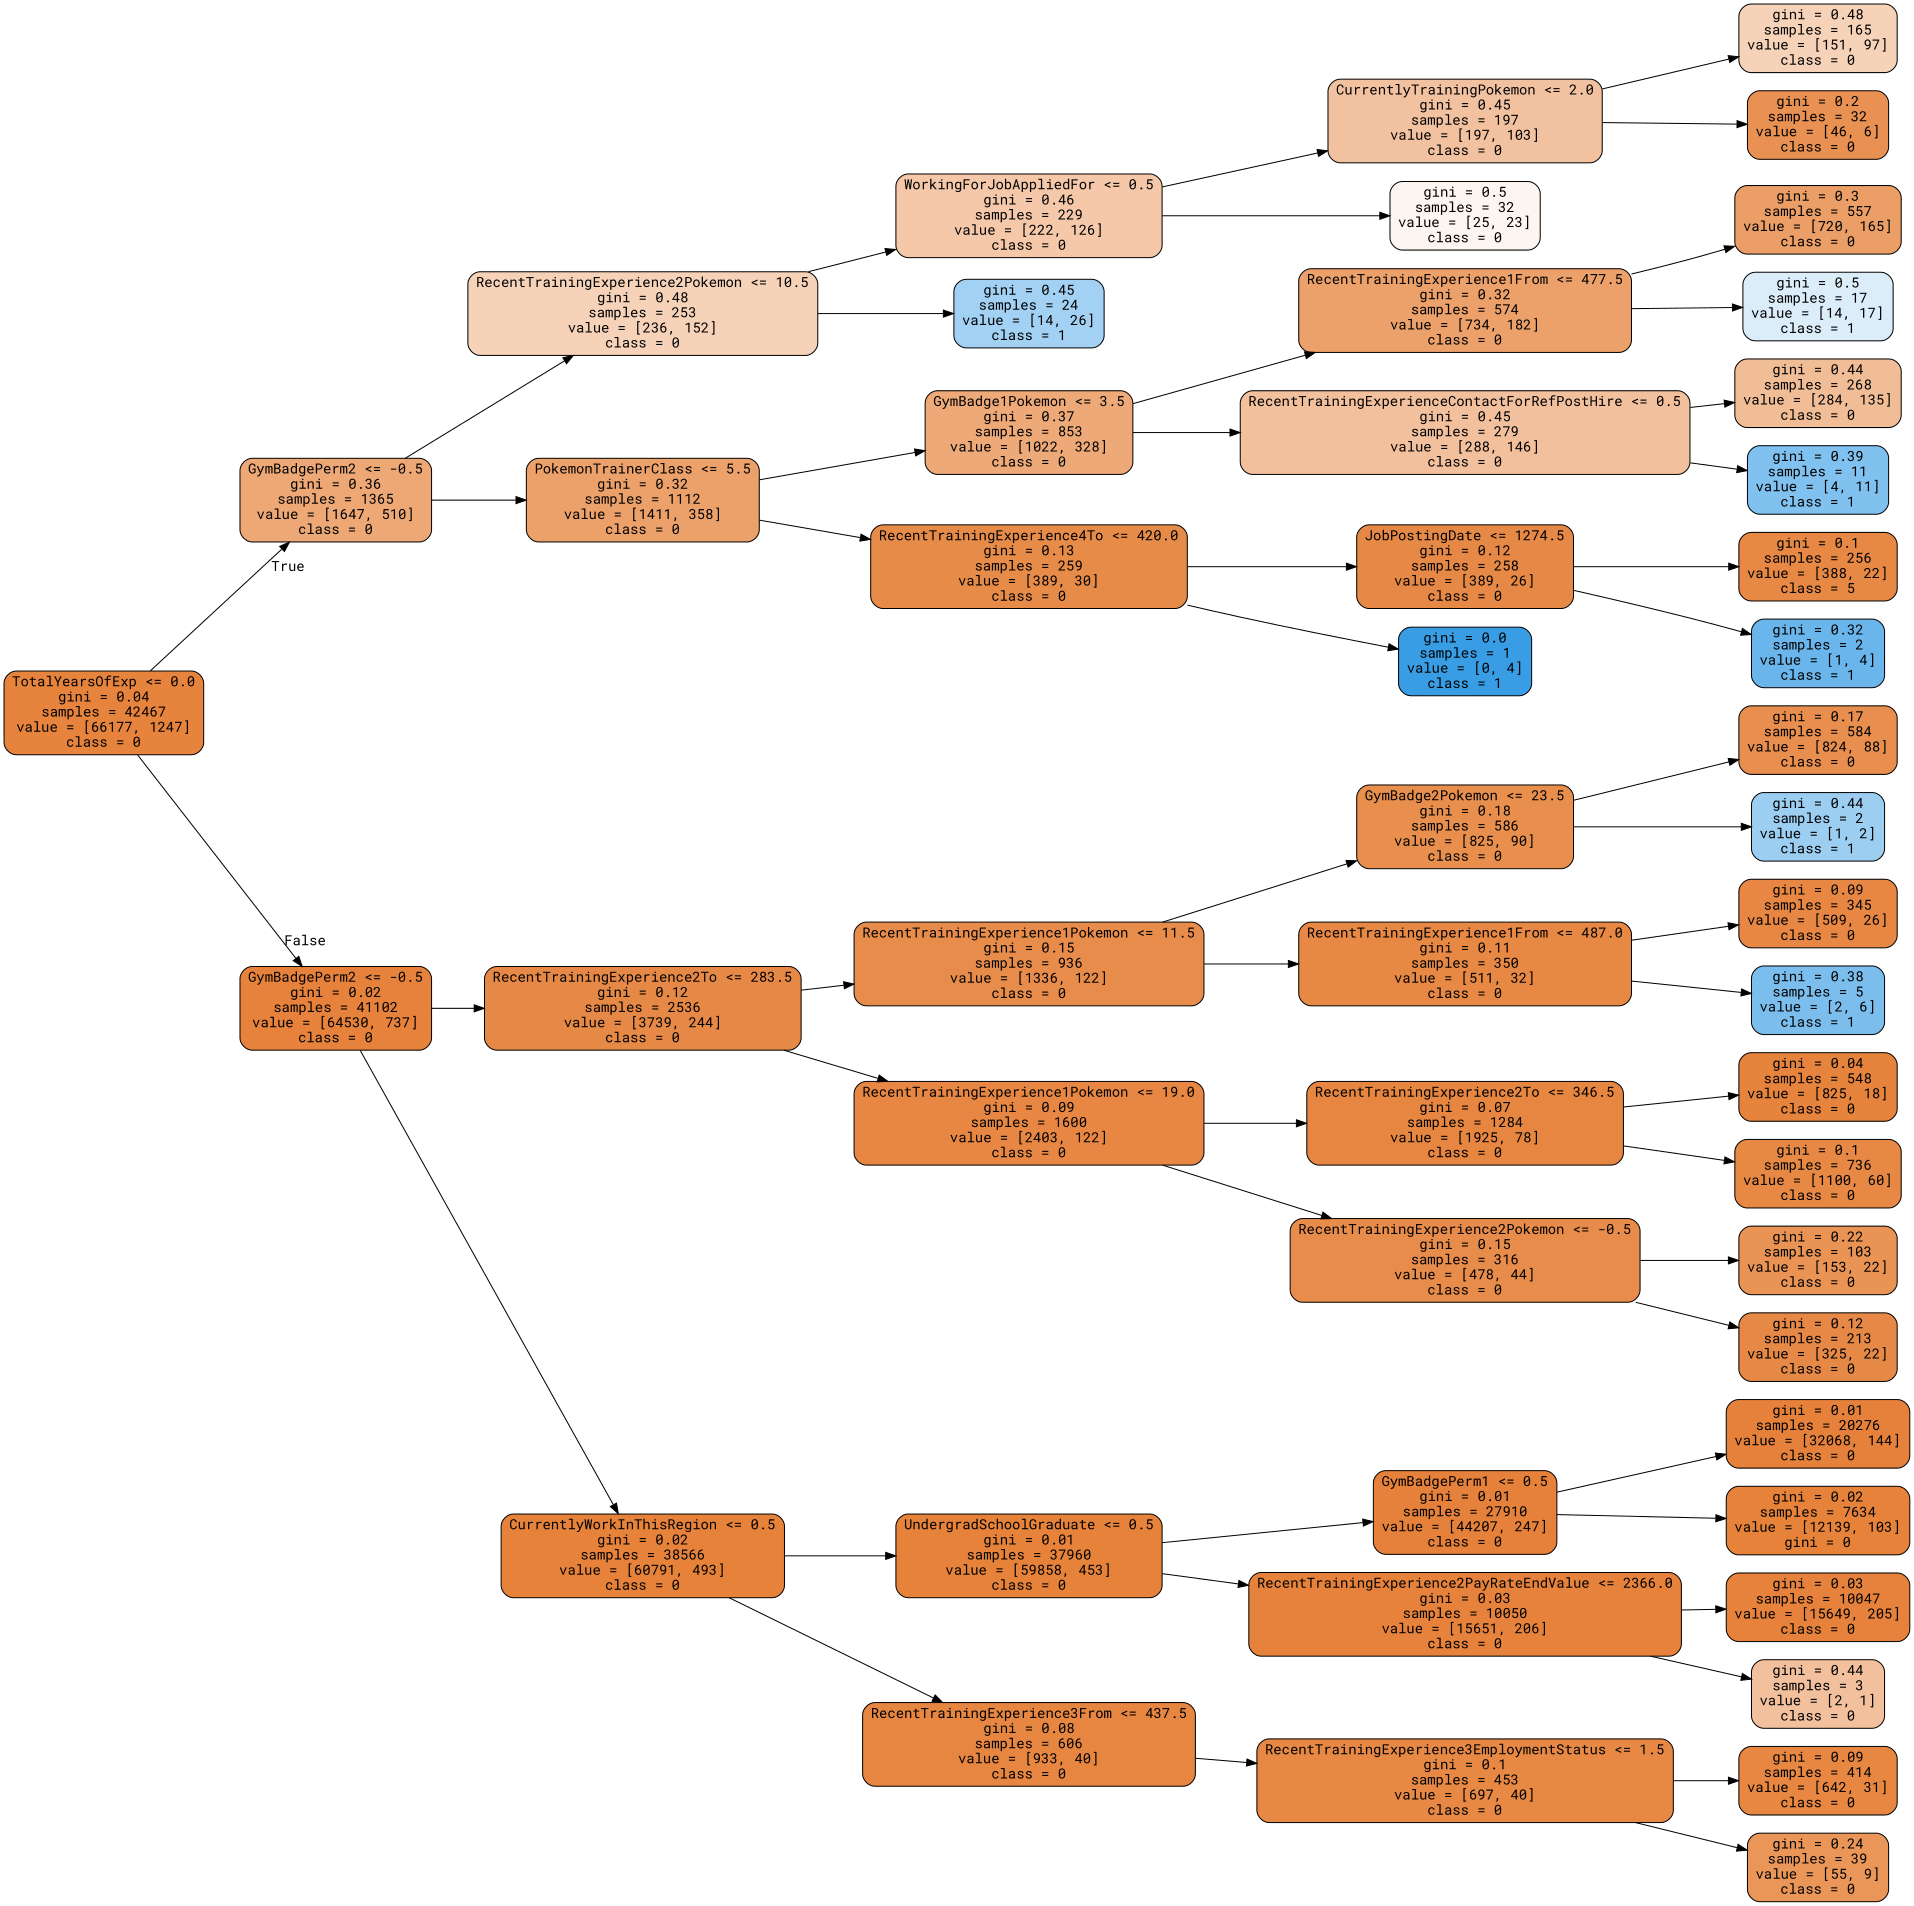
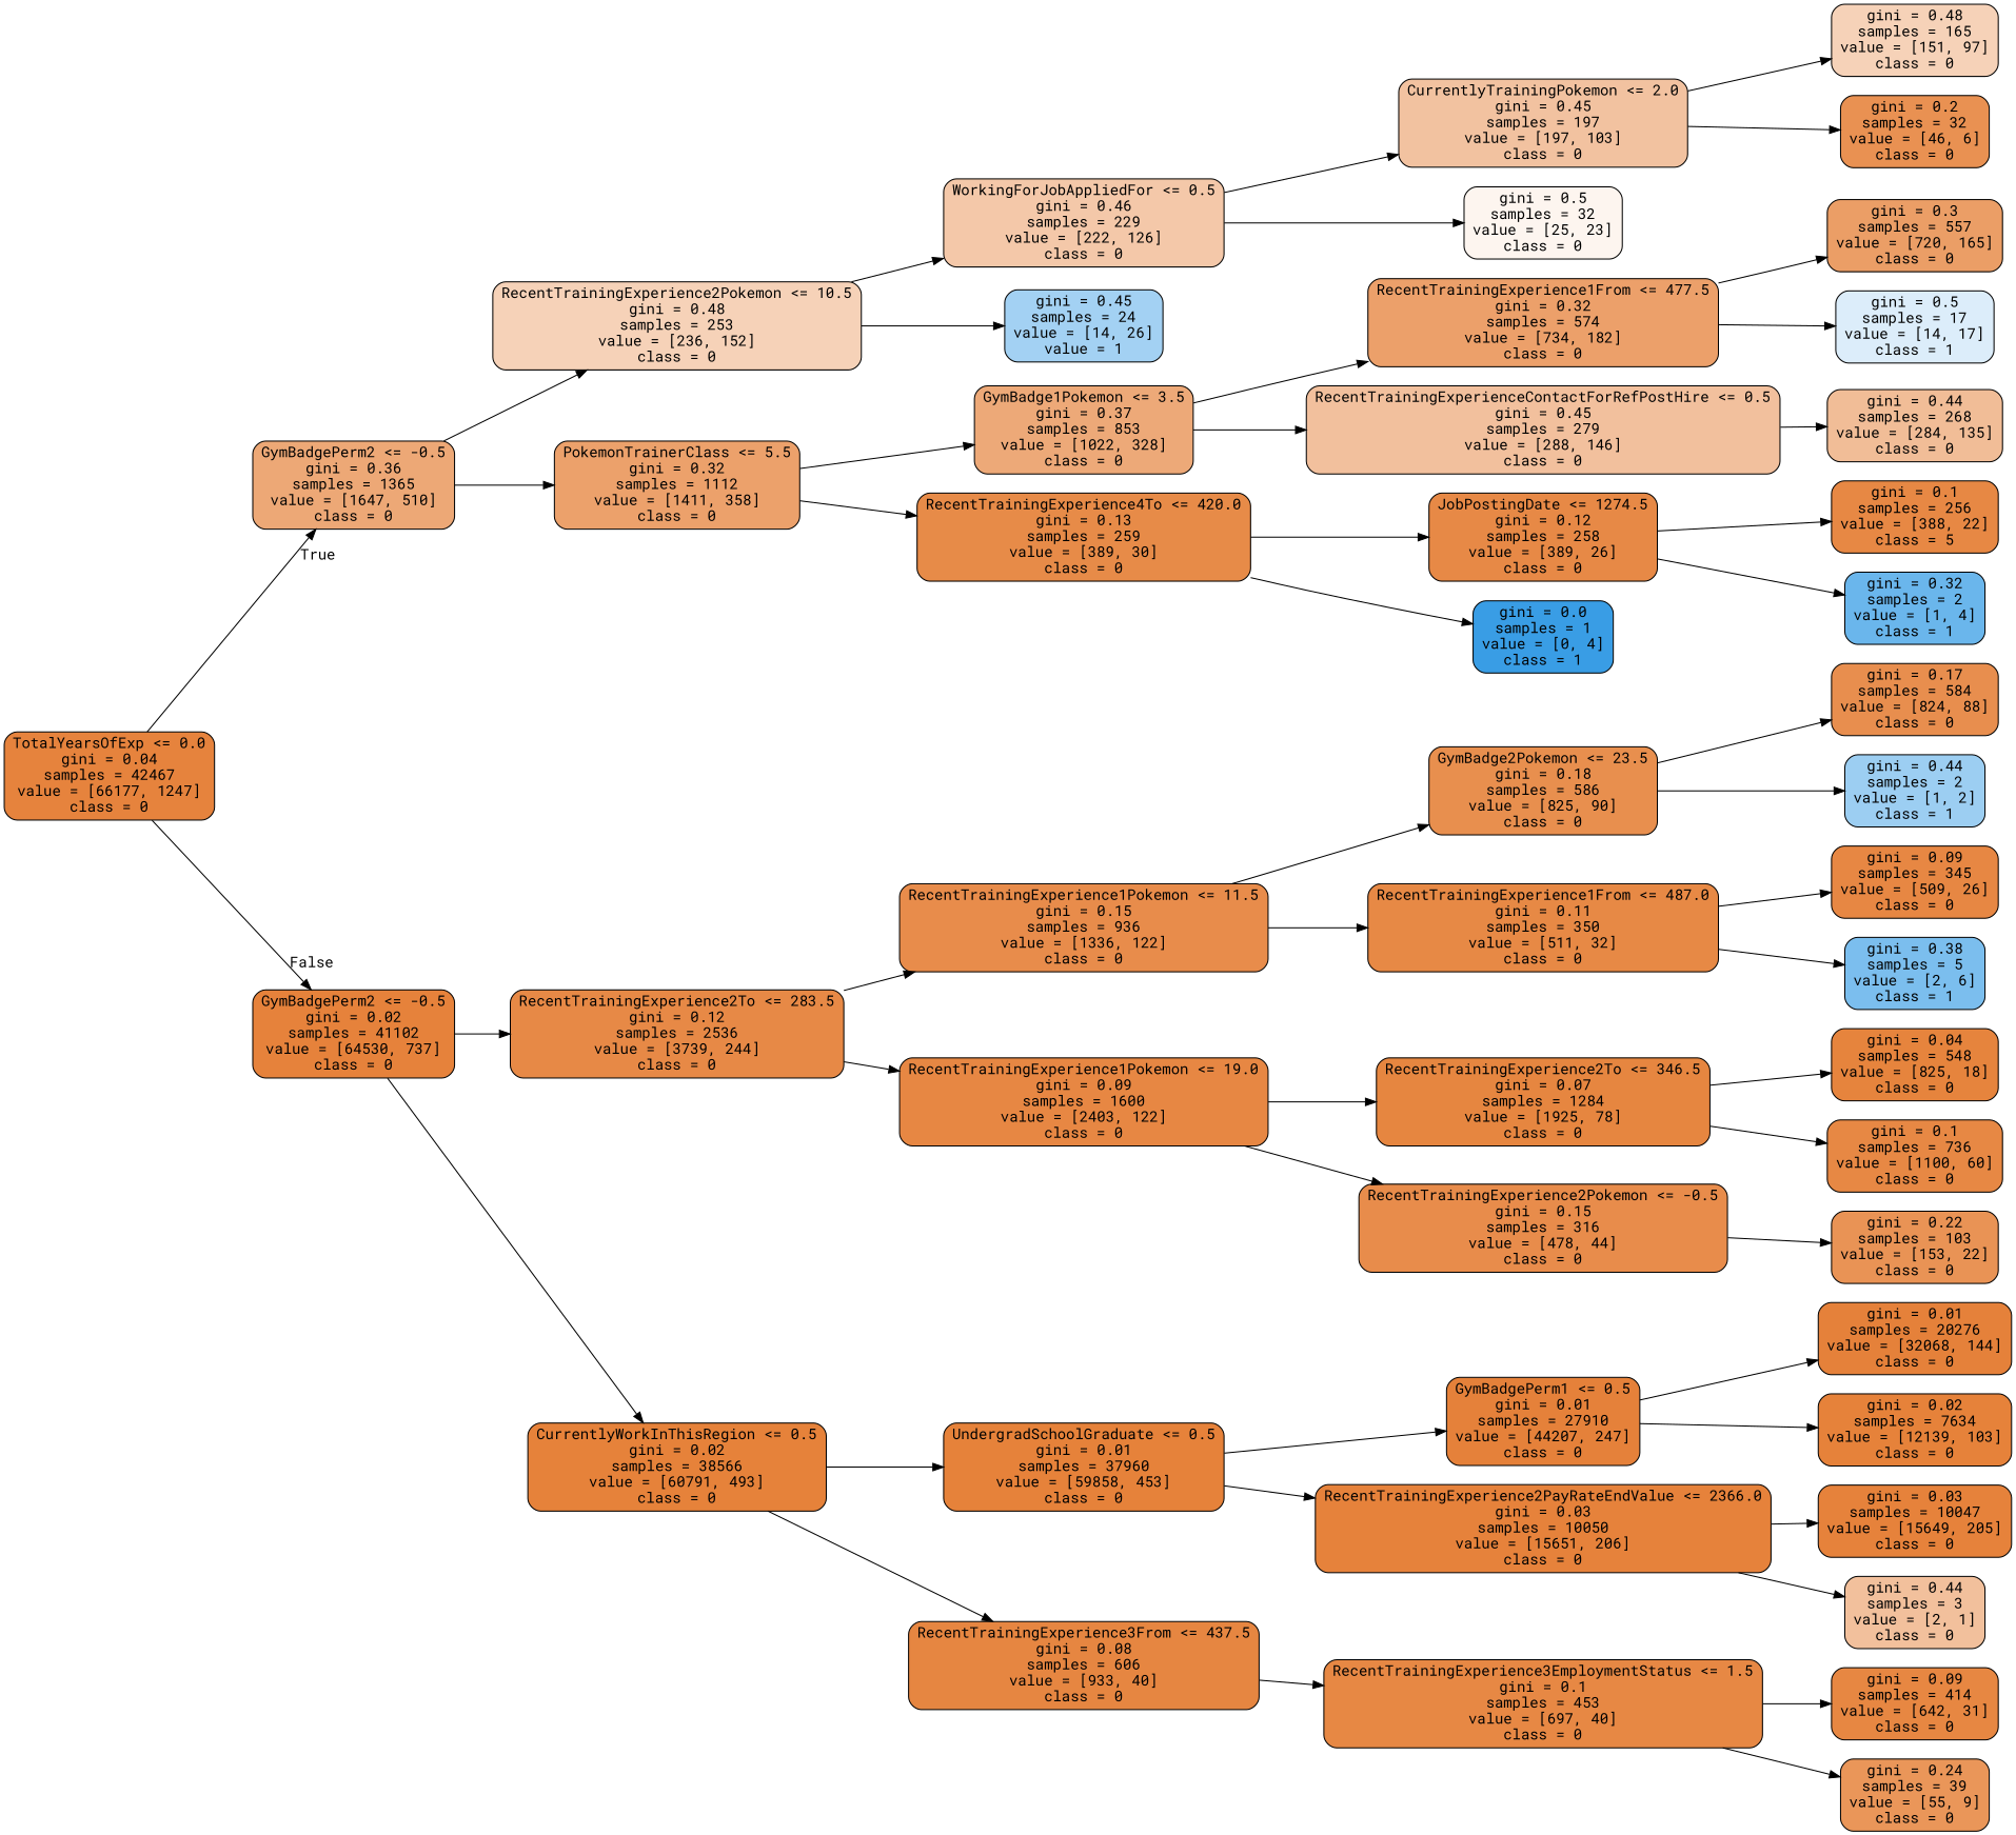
  digraph {
    fontname="Roboto Mono"
    rankdir=LR
    node [color=black fillcolor="#e58139fc" fontname="Roboto Mono" shape=box style="filled, rounded"]
    edge [fontname="Roboto Mono"]
    n1 [fillcolor="#e58139fa" label="TotalYearsOfExp <= 0.0\ngini = 0.04\nsamples = 42467\nvalue = [66177, 1247]\nclass = 0"]
    n2 [fillcolor="#e58139b0" label="GymBadgePerm2 <= -0.5\ngini = 0.36\nsamples = 1365\nvalue = [1647, 510]\nclass = 0"]
    n3 [label="GymBadgePerm2 <= -0.5\ngini = 0.02\nsamples = 41102\nvalue = [64530, 737]\nclass = 0"]
    n4 [fillcolor="#e581395b" label="RecentTrainingExperience2Pokemon <= 10.5\ngini = 0.48\nsamples = 253\nvalue = [236, 152]\nclass = 0"]
    n5 [fillcolor="#e58139be" label="PokemonTrainerClass <= 5.5\ngini = 0.32\nsamples = 1112\nvalue = [1411, 358]\nclass = 0"]
    n6 [fillcolor="#e58139ee" label="RecentTrainingExperience2To <= 283.5\ngini = 0.12\nsamples = 2536\nvalue = [3739, 244]\nclass = 0"]
    n7 [fillcolor="#e58139fd" label="CurrentlyWorkInThisRegion <= 0.5\ngini = 0.02\nsamples = 38566\nvalue = [60791, 493]\nclass = 0"]
    n8 [fillcolor="#e581396e" label="WorkingForJobAppliedFor <= 0.5\ngini = 0.46\nsamples = 229\nvalue = [222, 126]\nclass = 0"]
-   n9 [fillcolor="#399de576" label="gini = 0.45\nsamples = 24\nvalue = [14, 26]\nclass = 1"]
+   n9 [fillcolor="#399de576" label="gini = 0.45\nsamples = 24\nvalue = [14, 26]\nvalue = 1"]
    n10 [fillcolor="#e58139ad" label="GymBadge1Pokemon <= 3.5\ngini = 0.37\nsamples = 853\nvalue = [1022, 328]\nclass = 0"]
    n11 [fillcolor="#e58139eb" label="RecentTrainingExperience4To <= 420.0\ngini = 0.13\nsamples = 259\nvalue = [389, 30]\nclass = 0"]
    n12 [fillcolor="#e581397a" label="CurrentlyTrainingPokemon <= 2.0\ngini = 0.45\nsamples = 197\nvalue = [197, 103]\nclass = 0"]
    n13 [fillcolor="#e5813914" label="gini = 0.5\nsamples = 32\nvalue = [25, 23]\nclass = 0"]
    n14 [fillcolor="#e581395b" label="gini = 0.48\nsamples = 165\nvalue = [151, 97]\nclass = 0"]
    n15 [fillcolor="#e58139de" label="gini = 0.2\nsamples = 32\nvalue = [46, 6]\nclass = 0"]
    n16 [fillcolor="#e58139c0" label="RecentTrainingExperience1From <= 477.5\ngini = 0.32\nsamples = 574\nvalue = [734, 182]\nclass = 0"]
    n17 [fillcolor="#e581397e" label="RecentTrainingExperienceContactForRefPostHire <= 0.5\ngini = 0.45\nsamples = 279\nvalue = [288, 146]\nclass = 0"]
    n18 [fillcolor="#e58139ee" label="JobPostingDate <= 1274.5\ngini = 0.12\nsamples = 258\nvalue = [389, 26]\nclass = 0"]
    n19 [fillcolor="#399de5ff" label="gini = 0.0\nsamples = 1\nvalue = [0, 4]\nclass = 1"]
    n20 [fillcolor="#e58139c5" label="gini = 0.3\nsamples = 557\nvalue = [720, 165]\nclass = 0"]
    n21 [fillcolor="#399de52d" label="gini = 0.5\nsamples = 17\nvalue = [14, 17]\nclass = 1"]
    n22 [fillcolor="#e5813986" label="gini = 0.44\nsamples = 268\nvalue = [284, 135]\nclass = 0"]
-   n23 [fillcolor="#399de5a2" label="gini = 0.39\nsamples = 11\nvalue = [4, 11]\nclass = 1"]
    n24 [fillcolor="#e58139f1" label="gini = 0.1\nsamples = 256\nvalue = [388, 22]\nclass = 5"]
    n25 [fillcolor="#399de5bf" label="gini = 0.32\nsamples = 2\nvalue = [1, 4]\nclass = 1"]
    n26 [fillcolor="#e58139e8" label="RecentTrainingExperience1Pokemon <= 11.5\ngini = 0.15\nsamples = 936\nvalue = [1336, 122]\nclass = 0"]
    n27 [fillcolor="#e58139f2" label="RecentTrainingExperience1Pokemon <= 19.0\ngini = 0.09\nsamples = 1600\nvalue = [2403, 122]\nclass = 0"]
    n28 [fillcolor="#e58139fd" label="UndergradSchoolGraduate <= 0.5\ngini = 0.01\nsamples = 37960\nvalue = [59858, 453]\nclass = 0"]
    n29 [fillcolor="#e58139f4" label="RecentTrainingExperience3From <= 437.5\ngini = 0.08\nsamples = 606\nvalue = [933, 40]\nclass = 0"]
    n30 [fillcolor="#e58139e3" label="GymBadge2Pokemon <= 23.5\ngini = 0.18\nsamples = 586\nvalue = [825, 90]\nclass = 0"]
    n31 [fillcolor="#e58139ef" label="RecentTrainingExperience1From <= 487.0\ngini = 0.11\nsamples = 350\nvalue = [511, 32]\nclass = 0"]
    n32 [fillcolor="#e58139f5" label="RecentTrainingExperience2To <= 346.5\ngini = 0.07\nsamples = 1284\nvalue = [1925, 78]\nclass = 0"]
    n33 [fillcolor="#e58139e8" label="RecentTrainingExperience2Pokemon <= -0.5\ngini = 0.15\nsamples = 316\nvalue = [478, 44]\nclass = 0"]
    n34 [fillcolor="#e58139e4" label="gini = 0.17\nsamples = 584\nvalue = [824, 88]\nclass = 0"]
    n35 [fillcolor="#399de57f" label="gini = 0.44\nsamples = 2\nvalue = [1, 2]\nclass = 1"]
    n36 [fillcolor="#e58139f2" label="gini = 0.09\nsamples = 345\nvalue = [509, 26]\nclass = 0"]
    n37 [fillcolor="#399de5aa" label="gini = 0.38\nsamples = 5\nvalue = [2, 6]\nclass = 1"]
    n38 [fillcolor="#e58139f9" label="gini = 0.04\nsamples = 548\nvalue = [825, 18]\nclass = 0"]
    n39 [fillcolor="#e58139f1" label="gini = 0.1\nsamples = 736\nvalue = [1100, 60]\nclass = 0"]
    n40 [fillcolor="#e58139da" label="gini = 0.22\nsamples = 103\nvalue = [153, 22]\nclass = 0"]
-   n41 [fillcolor="#e58139ee" label="gini = 0.12\nsamples = 213\nvalue = [325, 22]\nclass = 0"]
    n42 [fillcolor="#e58139fe" label="GymBadgePerm1 <= 0.5\ngini = 0.01\nsamples = 27910\nvalue = [44207, 247]\nclass = 0"]
    n43 [label="RecentTrainingExperience2PayRateEndValue <= 2366.0\ngini = 0.03\nsamples = 10050\nvalue = [15651, 206]\nclass = 0"]
    n44 [fillcolor="#e58139f0" label="RecentTrainingExperience3EmploymentStatus <= 1.5\ngini = 0.1\nsamples = 453\nvalue = [697, 40]\nclass = 0"]
    n45 [fillcolor="#e58139fe" label="gini = 0.01\nsamples = 20276\nvalue = [32068, 144]\nclass = 0"]
-   n46 [fillcolor="#e58139fd" label="gini = 0.02\nsamples = 7634\nvalue = [12139, 103]\ngini = 0"]
+   n46 [fillcolor="#e58139fd" label="gini = 0.02\nsamples = 7634\nvalue = [12139, 103]\nclass = 0"]
    n47 [label="gini = 0.03\nsamples = 10047\nvalue = [15649, 205]\nclass = 0"]
    n48 [fillcolor="#e581397f" label="gini = 0.44\nsamples = 3\nvalue = [2, 1]\nclass = 0"]
    n49 [fillcolor="#e58139f3" label="gini = 0.09\nsamples = 414\nvalue = [642, 31]\nclass = 0"]
    n50 [fillcolor="#e58139d5" label="gini = 0.24\nsamples = 39\nvalue = [55, 9]\nclass = 0"]
    n1 -> n2 [headlabel=True labelangle=45 labeldistance=2.5]
    n1 -> n3 [headlabel=False labelangle=-45 labeldistance=2.5]
    n2 -> n4
    n2 -> n5
    n3 -> n6
    n3 -> n7
    n4 -> n8
    n4 -> n9
    n5 -> n10
    n5 -> n11
    n6 -> n26
    n6 -> n27
    n7 -> n28
    n7 -> n29
    n8 -> n12
    n8 -> n13
    n10 -> n16
    n10 -> n17
    n11 -> n18
    n11 -> n19
    n12 -> n14
    n12 -> n15
    n16 -> n20
    n16 -> n21
    n17 -> n22
-   n17 -> n23
    n18 -> n24
    n18 -> n25
    n26 -> n30
    n26 -> n31
    n27 -> n32
    n27 -> n33
    n28 -> n42
    n28 -> n43
    n29 -> n44
    n30 -> n34
    n30 -> n35
    n31 -> n36
    n31 -> n37
    n32 -> n38
    n32 -> n39
    n33 -> n40
-   n33 -> n41
    n42 -> n45
    n42 -> n46
    n43 -> n47
    n43 -> n48
    n44 -> n49
    n44 -> n50
  }
